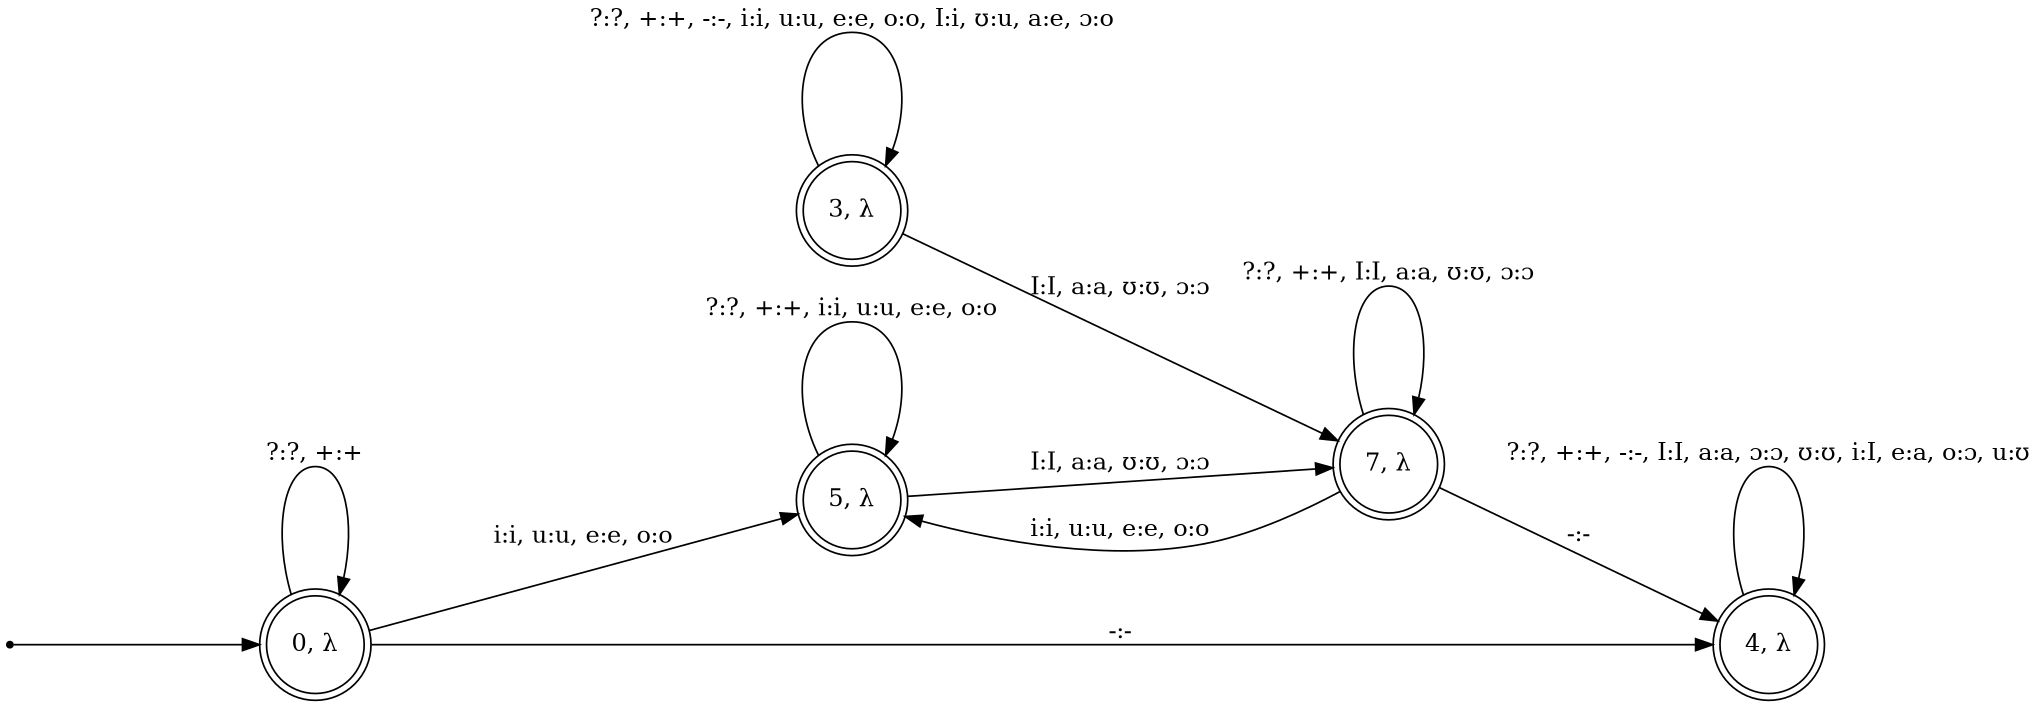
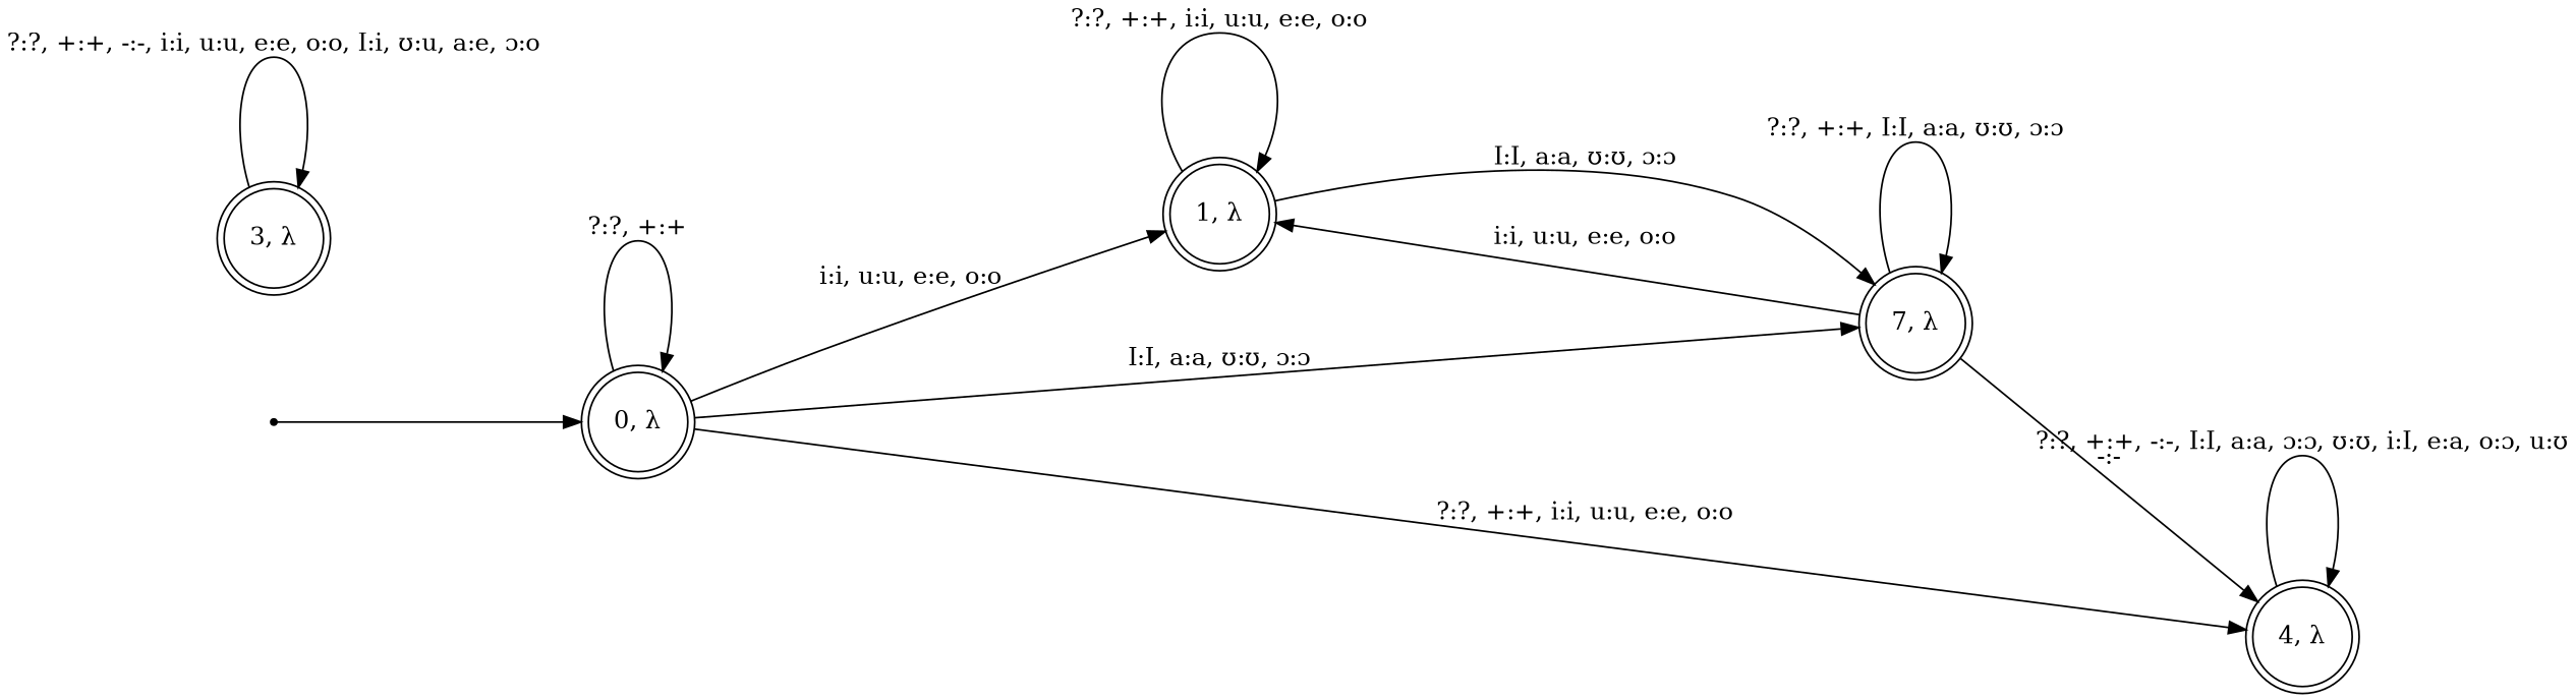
  digraph {
    nodesep=1
    rankdir=LR
    ranksep=2
    node [shape=doublecircle]
    start [shape=point]
    "0, λ"
-   "1, λ" [label="5, λ"]
+   "1, λ"
    n4 [label="7, λ"]
    "4, λ"
    "3, λ"
    start -> "0, λ"
    "0, λ" -> "0, λ" [label="?:?, +:+"]
    "0, λ" -> "1, λ" [label="i:i, u:u, e:e, o:o"]
-   "3, λ" -> n4 [label="I:I, a:a, ʊ:ʊ, ɔ:ɔ"]
-   "0, λ" -> "4, λ" [label="-:-"]
+   "0, λ" -> n4 [label="I:I, a:a, ʊ:ʊ, ɔ:ɔ"]
+   "0, λ" -> "4, λ" [label="?:?, +:+, i:i, u:u, e:e, o:o"]
    "1, λ" -> "1, λ" [label="?:?, +:+, i:i, u:u, e:e, o:o"]
    "1, λ" -> n4 [label="I:I, a:a, ʊ:ʊ, ɔ:ɔ"]
    n4 -> "1, λ" [label="i:i, u:u, e:e, o:o"]
    n4 -> n4 [label="?:?, +:+, I:I, a:a, ʊ:ʊ, ɔ:ɔ"]
    n4 -> "4, λ" [label="-:-"]
    "4, λ" -> "4, λ" [label="?:?, +:+, -:-, I:I, a:a, ɔ:ɔ, ʊ:ʊ, i:I, e:a, o:ɔ, u:ʊ"]
    "3, λ" -> "3, λ" [label="?:?, +:+, -:-, i:i, u:u, e:e, o:o, I:i, ʊ:u, a:e, ɔ:o"]
  }
